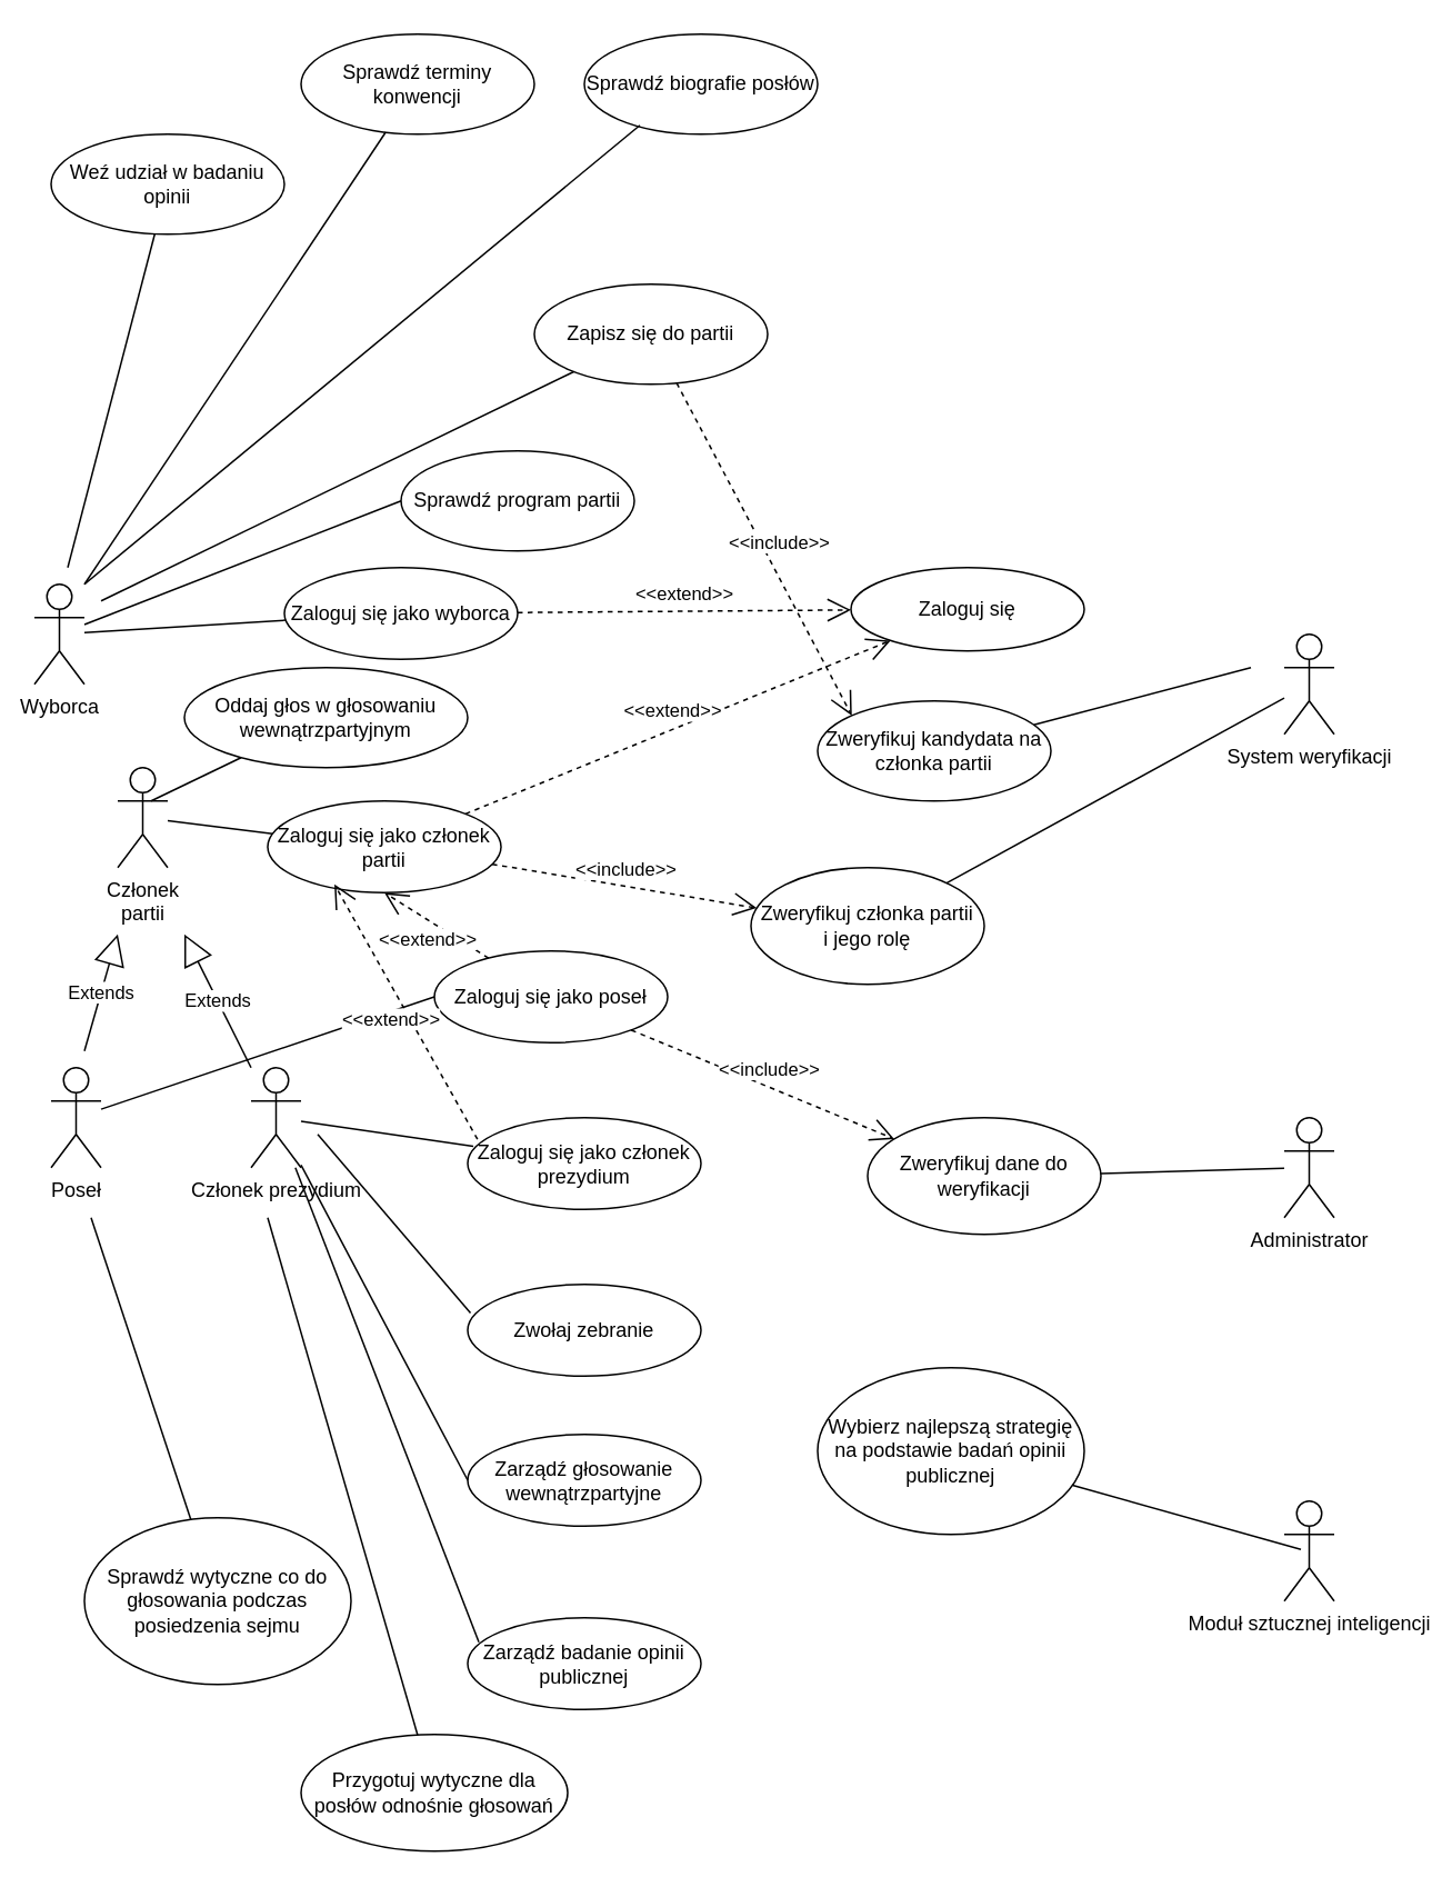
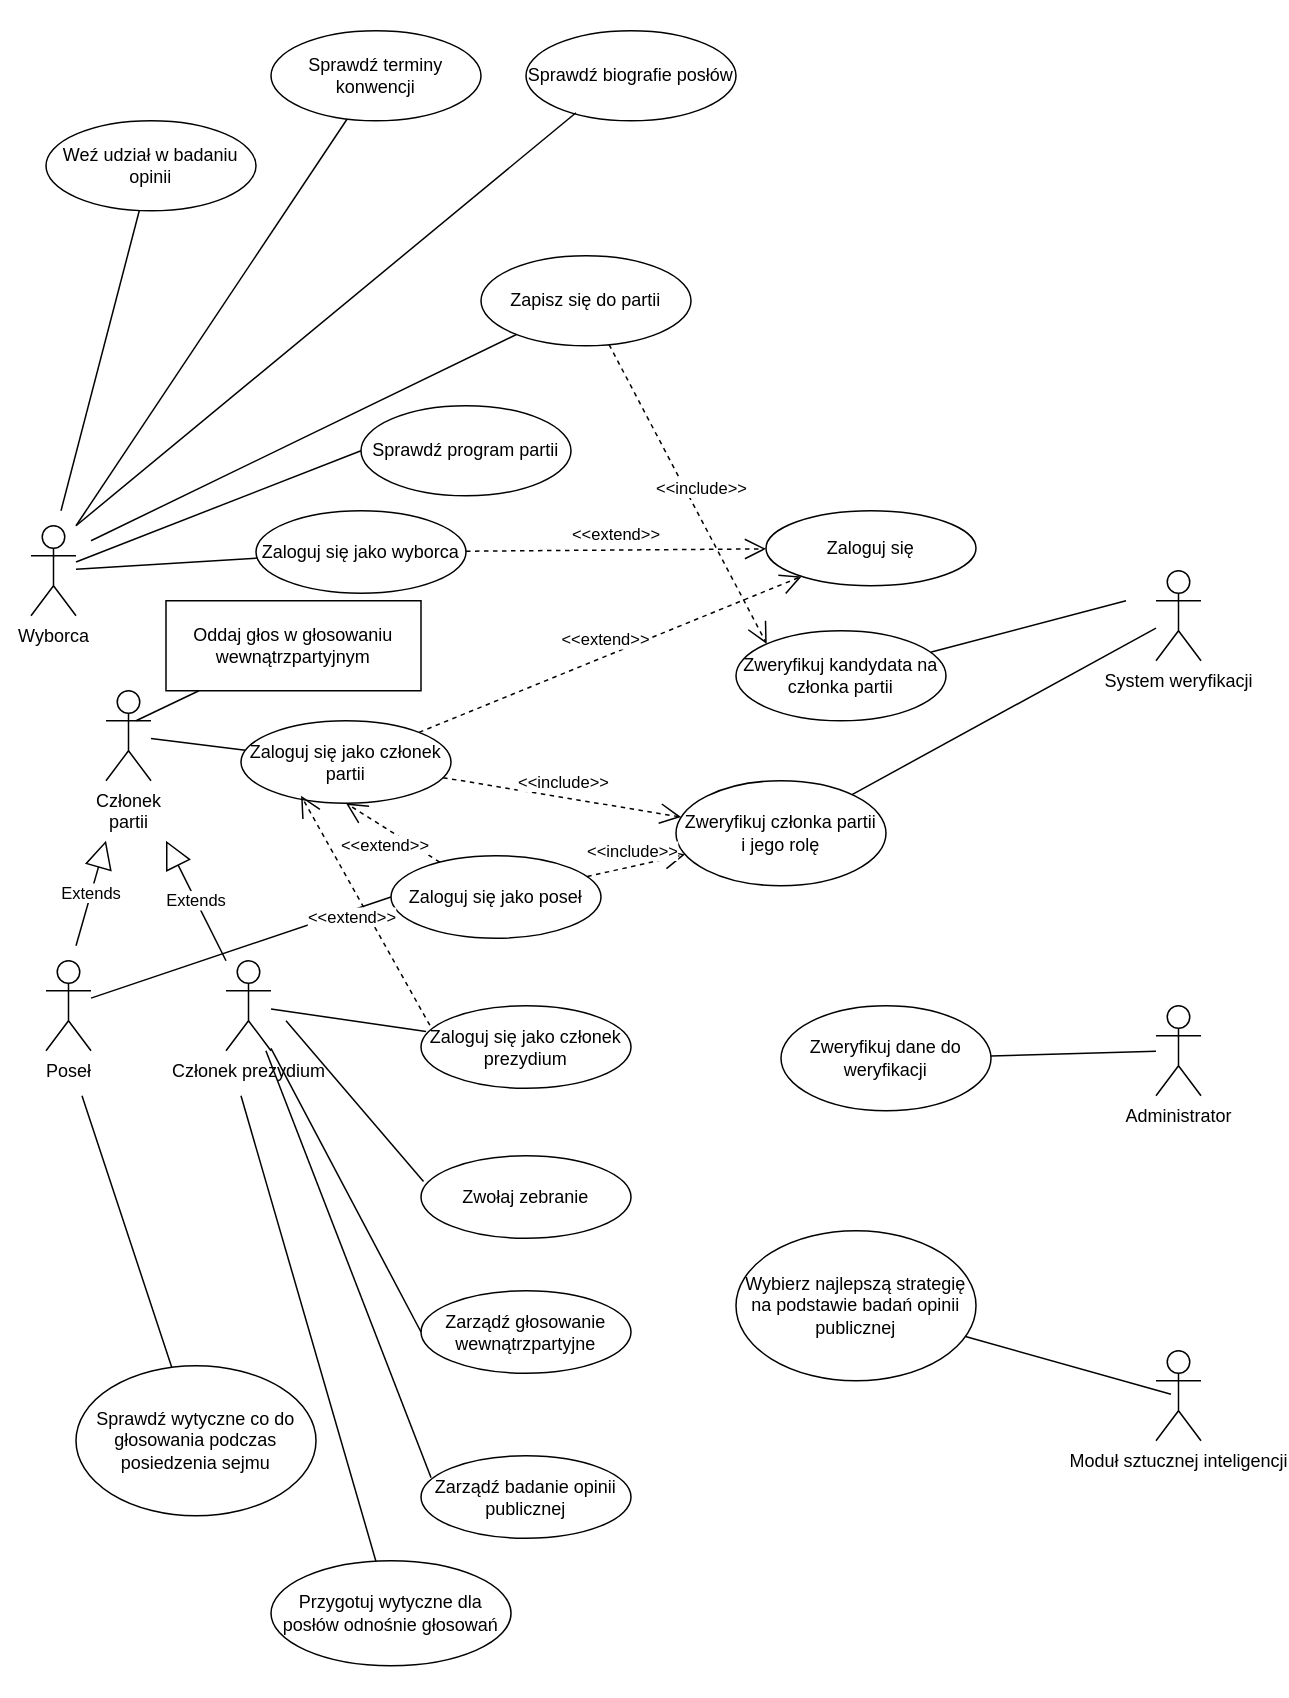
  <mxCell id="0" />
  <mxCell id="1" parent="0" />
  <mxCell id="2" value="Wyborca" style="shape=umlActor;verticalLabelPosition=bottom;verticalAlign=top;html=1;" vertex="1" parent="1"><mxGeometry x="20" y="350" width="30" height="60" as="geometry" /></mxCell>
  <mxCell id="3" value="Członek &lt;br&gt;partii" style="shape=umlActor;verticalLabelPosition=bottom;verticalAlign=top;html=1;" vertex="1" parent="1"><mxGeometry x="70" y="460" width="30" height="60" as="geometry" /></mxCell>
  <mxCell id="4" value="Zaloguj się" style="ellipse;whiteSpace=wrap;html=1;" vertex="1" parent="1"><mxGeometry x="510" y="340" width="140" height="50" as="geometry" /></mxCell>
  <mxCell id="5" value="Zaloguj się jako wyborca" style="ellipse;whiteSpace=wrap;html=1;" vertex="1" parent="1"><mxGeometry x="170" y="340" width="140" height="55" as="geometry" /></mxCell>
  <mxCell id="6" value="Zaloguj się jako członek partii" style="ellipse;whiteSpace=wrap;html=1;" vertex="1" parent="1"><mxGeometry x="160" y="480" width="140" height="55" as="geometry" /></mxCell>
  <mxCell id="7" value="&amp;lt;&amp;lt;extend&amp;gt;&amp;gt;" style="endArrow=open;endSize=12;dashed=1;html=1;fontFamily=Helvetica;" edge="1" parent="1" source="5" target="4"><mxGeometry y="10" width="160" relative="1" as="geometry"><mxPoint x="680" y="-195.48" as="sourcePoint" /><mxPoint x="840" y="-195.48" as="targetPoint" /><mxPoint as="offset" /></mxGeometry></mxCell>
  <mxCell id="8" value="&amp;lt;&amp;lt;extend&amp;gt;&amp;gt;" style="endArrow=open;endSize=12;dashed=1;html=1;fontFamily=Helvetica;" edge="1" parent="1" source="6" target="4"><mxGeometry y="10" width="160" relative="1" as="geometry"><mxPoint x="860" y="284.52" as="sourcePoint" /><mxPoint x="700" y="284.52" as="targetPoint" /><mxPoint as="offset" /></mxGeometry></mxCell>
  <mxCell id="9" value="System weryfikacji" style="shape=umlActor;verticalLabelPosition=bottom;verticalAlign=top;html=1;fontFamily=Helvetica;" vertex="1" parent="1"><mxGeometry x="770" y="380" width="30" height="60" as="geometry" /></mxCell>
  <mxCell id="10" value="Zweryfikuj członka partii&lt;br&gt;i jego rolę" style="ellipse;whiteSpace=wrap;html=1;" vertex="1" parent="1"><mxGeometry x="450" y="520" width="140" height="70" as="geometry" /></mxCell>
  <mxCell id="11" value="&amp;lt;&amp;lt;include&amp;gt;&amp;gt;" style="endArrow=open;endSize=12;dashed=1;html=1;fontFamily=Helvetica;" edge="1" parent="1" source="6" target="10"><mxGeometry y="10" width="160" relative="1" as="geometry"><mxPoint x="690" y="304.52" as="sourcePoint" /><mxPoint x="850" y="304.52" as="targetPoint" /><mxPoint as="offset" /></mxGeometry></mxCell>
  <mxCell id="12" value="" style="endArrow=none;html=1;fontFamily=Helvetica;" edge="1" parent="1" source="2" target="5"><mxGeometry relative="1" as="geometry"><mxPoint x="100" y="-144" as="sourcePoint" /><mxPoint x="840" y="-240" as="targetPoint" /></mxGeometry></mxCell>
  <mxCell id="13" value="" style="endArrow=none;html=1;fontFamily=Helvetica;" edge="1" parent="1" source="3" target="6"><mxGeometry relative="1" as="geometry"><mxPoint x="110" y="499" as="sourcePoint" /><mxPoint x="850" y="230" as="targetPoint" /></mxGeometry></mxCell>
  <mxCell id="14" value="" style="endArrow=none;html=1;fontFamily=Helvetica;" edge="1" parent="1" source="10" target="9"><mxGeometry relative="1" as="geometry"><mxPoint x="690" y="230" as="sourcePoint" /><mxPoint x="760" y="420" as="targetPoint" /></mxGeometry></mxCell>
  <mxCell id="15" style="edgeStyle=none;rounded=0;orthogonalLoop=1;jettySize=auto;html=1;exitX=0.5;exitY=1;exitDx=0;exitDy=0;fontFamily=Helvetica;" edge="1" parent="1"><mxGeometry relative="1" as="geometry"><mxPoint x="750" y="370" as="sourcePoint" /><mxPoint x="750" y="370" as="targetPoint" /></mxGeometry></mxCell>
  <mxCell id="16" value="Administrator" style="shape=umlActor;verticalLabelPosition=bottom;verticalAlign=top;html=1;fontFamily=Helvetica;" vertex="1" parent="1"><mxGeometry x="770" y="670" width="30" height="60" as="geometry" /></mxCell>
  <mxCell id="17" value="Poseł" style="shape=umlActor;verticalLabelPosition=bottom;verticalAlign=top;html=1;fontFamily=Helvetica;" vertex="1" parent="1"><mxGeometry x="30" y="640" width="30" height="60" as="geometry" /></mxCell>
  <mxCell id="18" value="Członek prezydium" style="shape=umlActor;verticalLabelPosition=bottom;verticalAlign=top;html=1;fontFamily=Helvetica;" vertex="1" parent="1"><mxGeometry x="150" y="640" width="30" height="60" as="geometry" /></mxCell>
  <mxCell id="19" value="Extends" style="endArrow=block;endSize=16;endFill=0;html=1;fontFamily=Helvetica;" edge="1" parent="1" source="18"><mxGeometry width="160" relative="1" as="geometry"><mxPoint x="100" y="600" as="sourcePoint" /><mxPoint x="110" y="560" as="targetPoint" /></mxGeometry></mxCell>
  <mxCell id="20" value="Extends" style="endArrow=block;endSize=16;endFill=0;html=1;fontFamily=Helvetica;" edge="1" parent="1"><mxGeometry width="160" relative="1" as="geometry"><mxPoint x="50" y="630" as="sourcePoint" /><mxPoint x="70" y="560" as="targetPoint" /></mxGeometry></mxCell>
  <mxCell id="21" value="Zaloguj się jako poseł" style="ellipse;whiteSpace=wrap;html=1;" vertex="1" parent="1"><mxGeometry x="260" y="570" width="140" height="55" as="geometry" /></mxCell>
  <mxCell id="22" value="Zaloguj się jako członek prezydium" style="ellipse;whiteSpace=wrap;html=1;" vertex="1" parent="1"><mxGeometry x="280" y="670" width="140" height="55" as="geometry" /></mxCell>
  <mxCell id="23" value="" style="endArrow=none;html=1;fontFamily=Helvetica;entryX=0;entryY=0.5;entryDx=0;entryDy=0;" edge="1" parent="1" source="17" target="21"><mxGeometry relative="1" as="geometry"><mxPoint x="110" y="501.81" as="sourcePoint" /><mxPoint x="173.086" y="509.424" as="targetPoint" /></mxGeometry></mxCell>
  <mxCell id="24" value="" style="endArrow=none;html=1;fontFamily=Helvetica;entryX=0.024;entryY=0.312;entryDx=0;entryDy=0;entryPerimeter=0;" edge="1" parent="1" source="18" target="22"><mxGeometry relative="1" as="geometry"><mxPoint x="70" y="676.33" as="sourcePoint" /><mxPoint x="290" y="622.5" as="targetPoint" /></mxGeometry></mxCell>
- <mxCell id="25" value="&amp;lt;&amp;lt;include&amp;gt;&amp;gt;" style="endArrow=open;endSize=12;dashed=1;html=1;fontFamily=Helvetica;" edge="1" parent="1" source="21" target="26"><mxGeometry y="10" width="160" relative="1" as="geometry"><mxPoint x="389.728" y="682.603" as="sourcePoint" /><mxPoint x="494.141" y="595.059" as="targetPoint" /><mxPoint as="offset" /></mxGeometry></mxCell>
+ <mxCell id="25" value="&amp;lt;&amp;lt;include&amp;gt;&amp;gt;" style="endArrow=open;endSize=12;dashed=1;html=1;fontFamily=Helvetica;" edge="1" parent="1" source="21" target="10"><mxGeometry y="10" width="160" relative="1" as="geometry"><mxPoint x="389.728" y="682.603" as="sourcePoint" /><mxPoint x="494.141" y="595.059" as="targetPoint" /><mxPoint as="offset" /></mxGeometry></mxCell>
  <mxCell id="26" value="Zweryfikuj dane do weryfikacji" style="ellipse;whiteSpace=wrap;html=1;" vertex="1" parent="1"><mxGeometry x="520" y="670" width="140" height="70" as="geometry" /></mxCell>
  <mxCell id="27" value="" style="endArrow=none;html=1;fontFamily=Helvetica;" edge="1" parent="1" source="26" target="16"><mxGeometry relative="1" as="geometry"><mxPoint x="577.244" y="539.173" as="sourcePoint" /><mxPoint x="780" y="428.208" as="targetPoint" /></mxGeometry></mxCell>
  <mxCell id="28" value="&amp;lt;&amp;lt;extend&amp;gt;&amp;gt;" style="endArrow=open;endSize=12;dashed=1;html=1;fontFamily=Helvetica;entryX=0.5;entryY=1;entryDx=0;entryDy=0;" edge="1" parent="1" source="21" target="6"><mxGeometry y="10" width="160" relative="1" as="geometry"><mxPoint x="281.109" y="495.242" as="sourcePoint" /><mxPoint x="391.14" y="435.794" as="targetPoint" /><mxPoint as="offset" /></mxGeometry></mxCell>
  <mxCell id="29" value="&amp;lt;&amp;lt;extend&amp;gt;&amp;gt;" style="endArrow=open;endSize=12;dashed=1;html=1;fontFamily=Helvetica;entryX=0.286;entryY=0.909;entryDx=0;entryDy=0;entryPerimeter=0;exitX=0.042;exitY=0.236;exitDx=0;exitDy=0;exitPerimeter=0;" edge="1" parent="1" source="22" target="6"><mxGeometry y="10" width="160" relative="1" as="geometry"><mxPoint x="302.748" y="584.217" as="sourcePoint" /><mxPoint x="240" y="545" as="targetPoint" /><mxPoint as="offset" /></mxGeometry></mxCell>
  <mxCell id="30" value="Sprawdź program partii" style="ellipse;whiteSpace=wrap;html=1;" vertex="1" parent="1"><mxGeometry x="240" y="270" width="140" height="60" as="geometry" /></mxCell>
  <mxCell id="31" value="" style="endArrow=none;html=1;fontFamily=Helvetica;entryX=0;entryY=0.5;entryDx=0;entryDy=0;" edge="1" parent="1" source="2" target="30"><mxGeometry relative="1" as="geometry"><mxPoint x="60" y="389.085" as="sourcePoint" /><mxPoint x="180.828" y="381.718" as="targetPoint" /></mxGeometry></mxCell>
  <mxCell id="32" value="Weź udział w badaniu&lt;br&gt;opinii" style="ellipse;whiteSpace=wrap;html=1;" vertex="1" parent="1"><mxGeometry x="30" y="80" width="140" height="60" as="geometry" /></mxCell>
  <mxCell id="33" value="" style="endArrow=none;html=1;fontFamily=Helvetica;" edge="1" parent="1" target="32"><mxGeometry relative="1" as="geometry"><mxPoint x="40" y="340" as="sourcePoint" /><mxPoint x="180" y="260" as="targetPoint" /></mxGeometry></mxCell>
  <mxCell id="34" value="Zwołaj zebranie" style="ellipse;whiteSpace=wrap;html=1;" vertex="1" parent="1"><mxGeometry x="280" y="770" width="140" height="55" as="geometry" /></mxCell>
  <mxCell id="35" value="Zarządź głosowanie&lt;br&gt;wewnątrzpartyjne" style="ellipse;whiteSpace=wrap;html=1;" vertex="1" parent="1"><mxGeometry x="280" y="860" width="140" height="55" as="geometry" /></mxCell>
  <mxCell id="36" value="" style="endArrow=none;html=1;fontFamily=Helvetica;entryX=0.012;entryY=0.312;entryDx=0;entryDy=0;entryPerimeter=0;" edge="1" parent="1" target="34"><mxGeometry relative="1" as="geometry"><mxPoint x="190" y="680" as="sourcePoint" /><mxPoint x="293.36" y="697.16" as="targetPoint" /></mxGeometry></mxCell>
  <mxCell id="37" value="" style="endArrow=none;html=1;fontFamily=Helvetica;entryX=0;entryY=0.5;entryDx=0;entryDy=0;" edge="1" parent="1" source="18" target="35"><mxGeometry relative="1" as="geometry"><mxPoint x="200" y="692.175" as="sourcePoint" /><mxPoint x="303.36" y="707.16" as="targetPoint" /></mxGeometry></mxCell>
  <mxCell id="38" value="Sprawdź wytyczne co do głosowania podczas posiedzenia sejmu" style="ellipse;whiteSpace=wrap;html=1;" vertex="1" parent="1"><mxGeometry x="50" y="910" width="160" height="100" as="geometry" /></mxCell>
  <mxCell id="39" value="" style="endArrow=none;html=1;fontFamily=Helvetica;" edge="1" parent="1" target="38"><mxGeometry relative="1" as="geometry"><mxPoint x="54" y="730" as="sourcePoint" /><mxPoint x="290" y="897.5" as="targetPoint" /></mxGeometry></mxCell>
  <mxCell id="40" value="Moduł sztucznej inteligencji" style="shape=umlActor;verticalLabelPosition=bottom;verticalAlign=top;html=1;fontFamily=Helvetica;" vertex="1" parent="1"><mxGeometry x="770" y="900" width="30" height="60" as="geometry" /></mxCell>
  <mxCell id="41" value="Zarządź badanie opinii publicznej" style="ellipse;whiteSpace=wrap;html=1;" vertex="1" parent="1"><mxGeometry x="280" y="970" width="140" height="55" as="geometry" /></mxCell>
  <mxCell id="42" value="" style="endArrow=none;html=1;fontFamily=Helvetica;entryX=0.048;entryY=0.267;entryDx=0;entryDy=0;entryPerimeter=0;" edge="1" parent="1" source="18" target="41"><mxGeometry relative="1" as="geometry"><mxPoint x="190" y="708.37" as="sourcePoint" /><mxPoint x="290" y="897.5" as="targetPoint" /></mxGeometry></mxCell>
  <mxCell id="43" value="Sprawdź terminy konwencji" style="ellipse;whiteSpace=wrap;html=1;" vertex="1" parent="1"><mxGeometry x="180" y="20" width="140" height="60" as="geometry" /></mxCell>
  <mxCell id="44" value="" style="endArrow=none;html=1;fontFamily=Helvetica;" edge="1" parent="1" target="43"><mxGeometry relative="1" as="geometry"><mxPoint x="50" y="350" as="sourcePoint" /><mxPoint x="190" y="180" as="targetPoint" /></mxGeometry></mxCell>
  <mxCell id="45" value="Sprawdź biografie posłów" style="ellipse;whiteSpace=wrap;html=1;" vertex="1" parent="1"><mxGeometry x="350" y="20" width="140" height="60" as="geometry" /></mxCell>
  <mxCell id="46" value="" style="endArrow=none;html=1;fontFamily=Helvetica;entryX=0.238;entryY=0.911;entryDx=0;entryDy=0;entryPerimeter=0;" edge="1" parent="1" target="45"><mxGeometry relative="1" as="geometry"><mxPoint x="50" y="350" as="sourcePoint" /><mxPoint x="190" y="180" as="targetPoint" /></mxGeometry></mxCell>
  <mxCell id="47" value="Wybierz najlepszą strategię na podstawie badań opinii publicznej" style="ellipse;whiteSpace=wrap;html=1;" vertex="1" parent="1"><mxGeometry x="490" y="820" width="160" height="100" as="geometry" /></mxCell>
  <mxCell id="48" value="" style="endArrow=none;html=1;fontFamily=Helvetica;" edge="1" parent="1" source="47"><mxGeometry relative="1" as="geometry"><mxPoint x="670" y="850" as="sourcePoint" /><mxPoint x="780" y="929" as="targetPoint" /></mxGeometry></mxCell>
  <mxCell id="49" value="Przygotuj wytyczne dla posłów odnośnie głosowań" style="ellipse;whiteSpace=wrap;html=1;" vertex="1" parent="1"><mxGeometry x="180" y="1040" width="160" height="70" as="geometry" /></mxCell>
  <mxCell id="50" value="" style="endArrow=none;html=1;fontFamily=Helvetica;" edge="1" parent="1" target="49"><mxGeometry relative="1" as="geometry"><mxPoint x="160" y="730" as="sourcePoint" /><mxPoint x="296.72" y="994.685" as="targetPoint" /></mxGeometry></mxCell>
- <mxCell id="51" value="Oddaj głos w głosowaniu wewnątrzpartyjnym" style="ellipse;whiteSpace=wrap;html=1;" vertex="1" parent="1"><mxGeometry x="110" y="400" width="170" height="60" as="geometry" /></mxCell>
+ <mxCell id="51" value="Oddaj głos w głosowaniu wewnątrzpartyjnym" style="whiteSpace=wrap;html=1;rounded=0;" vertex="1" parent="1"><mxGeometry x="110" y="400" width="170" height="60" as="geometry" /></mxCell>
  <mxCell id="52" value="" style="endArrow=none;html=1;fontFamily=Helvetica;exitX=0.667;exitY=0.333;exitDx=0;exitDy=0;exitPerimeter=0;" edge="1" parent="1" source="3" target="51"><mxGeometry relative="1" as="geometry"><mxPoint x="110" y="501.81" as="sourcePoint" /><mxPoint x="173.086" y="509.424" as="targetPoint" /></mxGeometry></mxCell>
  <mxCell id="53" value="Zapisz się do partii" style="ellipse;whiteSpace=wrap;html=1;" vertex="1" parent="1"><mxGeometry x="320" y="170" width="140" height="60" as="geometry" /></mxCell>
  <mxCell id="54" value="" style="endArrow=none;html=1;fontFamily=Helvetica;" edge="1" parent="1" target="53"><mxGeometry relative="1" as="geometry"><mxPoint x="60" y="360" as="sourcePoint" /><mxPoint x="250" y="310" as="targetPoint" /></mxGeometry></mxCell>
  <mxCell id="55" value="Zweryfikuj kandydata na członka partii" style="ellipse;whiteSpace=wrap;html=1;" vertex="1" parent="1"><mxGeometry x="490" y="420" width="140" height="60" as="geometry" /></mxCell>
  <mxCell id="56" value="" style="endArrow=none;html=1;fontFamily=Helvetica;" edge="1" parent="1" source="55"><mxGeometry relative="1" as="geometry"><mxPoint x="577.244" y="539.173" as="sourcePoint" /><mxPoint x="750" y="400" as="targetPoint" /></mxGeometry></mxCell>
  <mxCell id="57" value="&amp;lt;&amp;lt;include&amp;gt;&amp;gt;" style="endArrow=open;endSize=12;dashed=1;html=1;fontFamily=Helvetica;entryX=0;entryY=0;entryDx=0;entryDy=0;" edge="1" parent="1" source="53" target="55"><mxGeometry y="10" width="160" relative="1" as="geometry"><mxPoint x="304.804" y="527.898" as="sourcePoint" /><mxPoint x="463.478" y="554.104" as="targetPoint" /><mxPoint as="offset" /></mxGeometry></mxCell>
